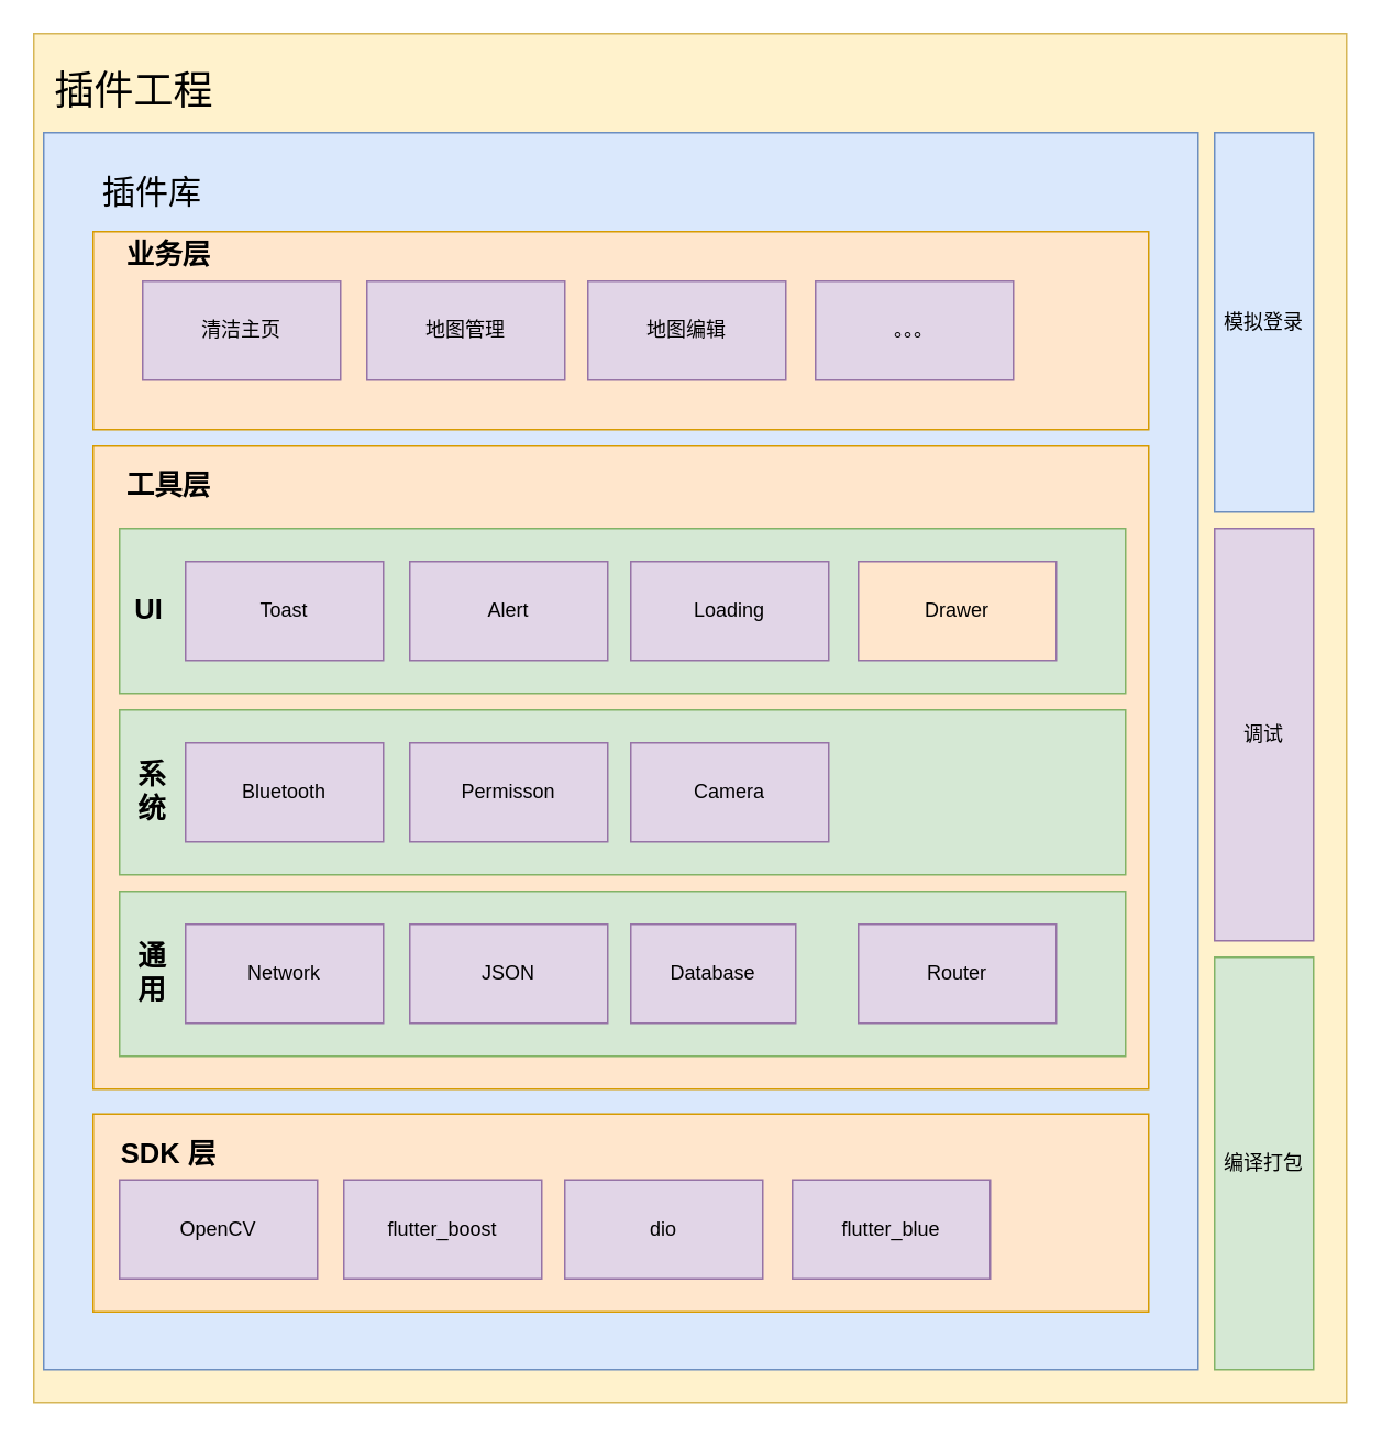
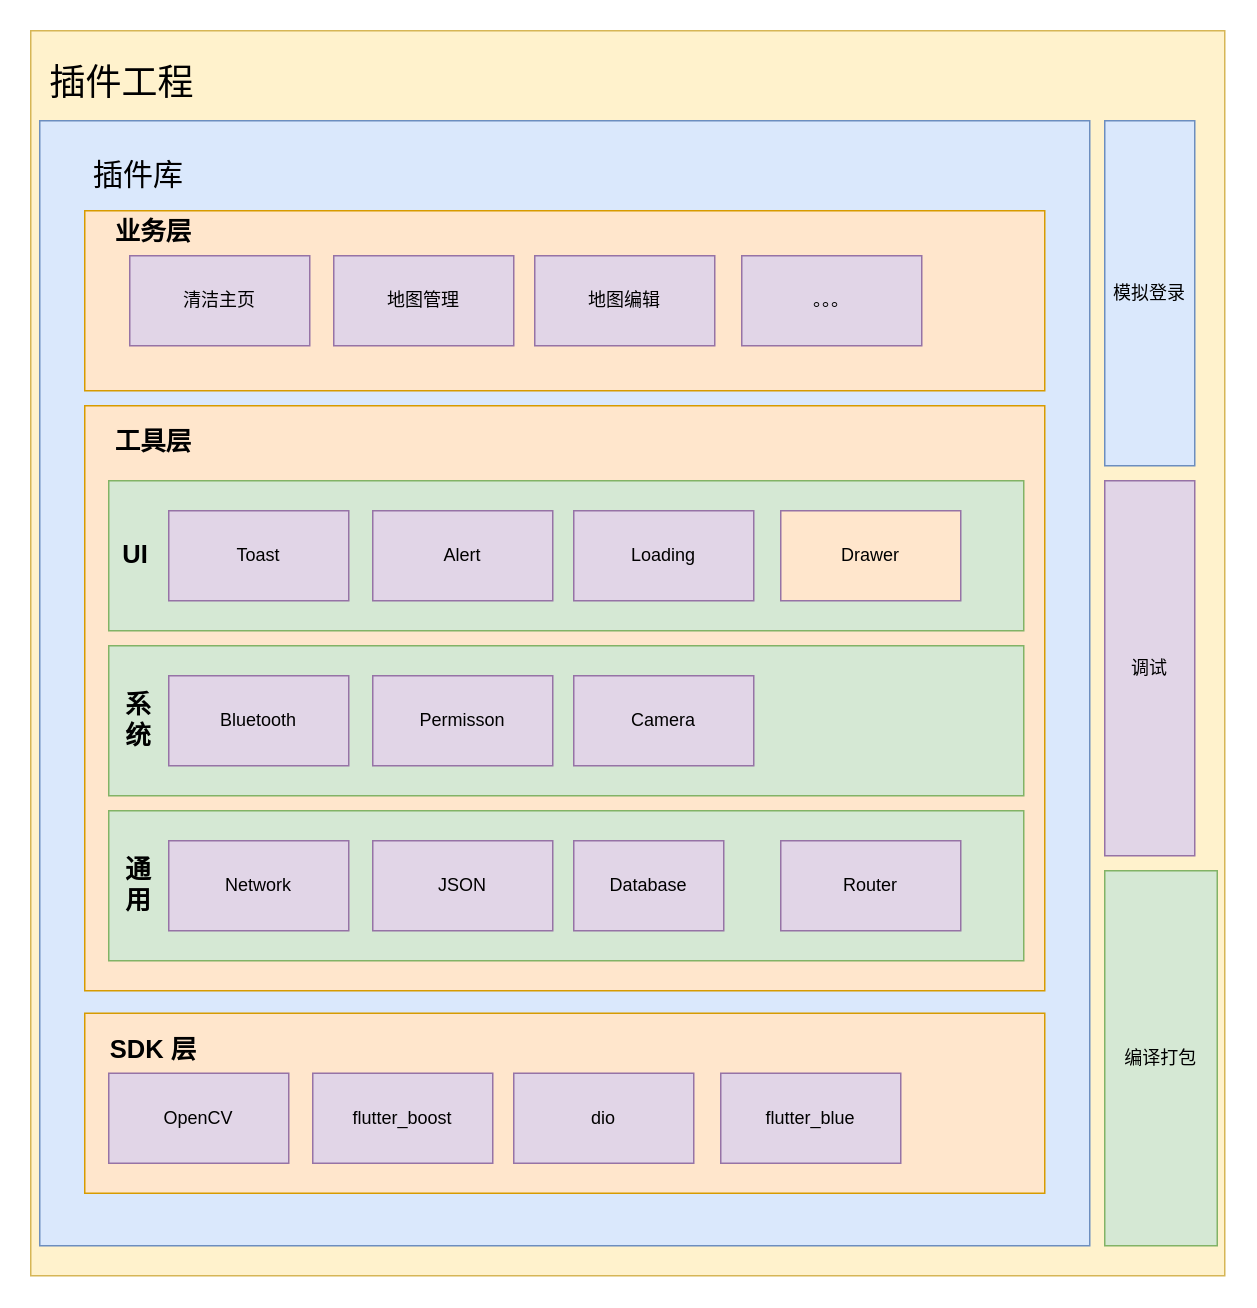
  <mxCell id="0" />
  <mxCell id="1" parent="0" />
  <mxCell id="2" value="" style="rounded=0;whiteSpace=wrap;html=1;fillColor=#fff2cc;strokeColor=#d6b656;" vertex="1" parent="1"><mxGeometry x="20" y="20" width="796" height="830" as="geometry" /></mxCell>
  <mxCell id="3" value="" style="rounded=0;whiteSpace=wrap;html=1;fillColor=#dae8fc;strokeColor=#6c8ebf;" parent="1" vertex="1"><mxGeometry x="26" y="80" width="700" height="750" as="geometry" /></mxCell>
  <mxCell id="4" value="" style="rounded=0;whiteSpace=wrap;html=1;fillColor=#ffe6cc;strokeColor=#d79b00;" parent="1" vertex="1"><mxGeometry x="56" y="270" width="640" height="390" as="geometry" /></mxCell>
  <mxCell id="5" value="" style="rounded=0;whiteSpace=wrap;html=1;fillColor=#d5e8d4;strokeColor=#82b366;" parent="1" vertex="1"><mxGeometry x="72" y="540" width="610" height="100" as="geometry" /></mxCell>
  <mxCell id="6" value="" style="rounded=0;whiteSpace=wrap;html=1;fillColor=#ffe6cc;strokeColor=#d79b00;" parent="1" vertex="1"><mxGeometry x="56" y="675" width="640" height="120" as="geometry" /></mxCell>
  <mxCell id="7" value="OpenCV" style="rounded=0;whiteSpace=wrap;html=1;fillColor=#e1d5e7;strokeColor=#9673a6;" parent="1" vertex="1"><mxGeometry x="72" y="715" width="120" height="60" as="geometry" /></mxCell>
  <mxCell id="8" value="flutter_boost" style="rounded=0;whiteSpace=wrap;html=1;fillColor=#e1d5e7;strokeColor=#9673a6;" parent="1" vertex="1"><mxGeometry x="208" y="715" width="120" height="60" as="geometry" /></mxCell>
  <mxCell id="9" value="&lt;font style=&quot;font-size: 17px;&quot;&gt;&lt;b&gt;SDK 层&lt;/b&gt;&lt;/font&gt;" style="text;html=1;align=center;verticalAlign=middle;whiteSpace=wrap;rounded=0;" parent="1" vertex="1"><mxGeometry x="72" y="685" width="60" height="30" as="geometry" /></mxCell>
  <mxCell id="10" value="插件库" style="text;html=1;align=center;verticalAlign=middle;whiteSpace=wrap;rounded=0;fontSize=20;" parent="1" vertex="1"><mxGeometry x="32" y="100" width="120" height="30" as="geometry" /></mxCell>
  <mxCell id="11" value="dio" style="rounded=0;whiteSpace=wrap;html=1;fillColor=#e1d5e7;strokeColor=#9673a6;" parent="1" vertex="1"><mxGeometry x="342" y="715" width="120" height="60" as="geometry" /></mxCell>
  <mxCell id="12" value="flutter_blue" style="rounded=0;whiteSpace=wrap;html=1;fillColor=#e1d5e7;strokeColor=#9673a6;" parent="1" vertex="1"><mxGeometry x="480" y="715" width="120" height="60" as="geometry" /></mxCell>
  <mxCell id="13" value="Network" style="rounded=0;whiteSpace=wrap;html=1;fillColor=#e1d5e7;strokeColor=#9673a6;" parent="1" vertex="1"><mxGeometry x="112" y="560" width="120" height="60" as="geometry" /></mxCell>
  <mxCell id="14" value="JSON" style="rounded=0;whiteSpace=wrap;html=1;fillColor=#e1d5e7;strokeColor=#9673a6;" parent="1" vertex="1"><mxGeometry x="248" y="560" width="120" height="60" as="geometry" /></mxCell>
  <mxCell id="15" value="&lt;font style=&quot;font-size: 17px;&quot;&gt;&lt;b&gt;工具层&lt;/b&gt;&lt;/font&gt;" style="text;html=1;align=center;verticalAlign=middle;whiteSpace=wrap;rounded=0;" parent="1" vertex="1"><mxGeometry x="72" y="280" width="60" height="30" as="geometry" /></mxCell>
  <mxCell id="16" value="Database" style="rounded=0;whiteSpace=wrap;html=1;fillColor=#e1d5e7;strokeColor=#9673a6;" parent="1" vertex="1"><mxGeometry x="382" y="560" width="100" height="60" as="geometry" /></mxCell>
  <mxCell id="17" value="Router" style="rounded=0;whiteSpace=wrap;html=1;fillColor=#e1d5e7;strokeColor=#9673a6;" parent="1" vertex="1"><mxGeometry x="520" y="560" width="120" height="60" as="geometry" /></mxCell>
  <mxCell id="18" value="" style="rounded=0;whiteSpace=wrap;html=1;fillColor=#ffe6cc;strokeColor=#d79b00;" parent="1" vertex="1"><mxGeometry x="56" y="140" width="640" height="120" as="geometry" /></mxCell>
  <mxCell id="19" value="清洁主页" style="rounded=0;whiteSpace=wrap;html=1;fillColor=#e1d5e7;strokeColor=#9673a6;" parent="1" vertex="1"><mxGeometry x="86" y="170" width="120" height="60" as="geometry" /></mxCell>
  <mxCell id="20" value="地图管理" style="rounded=0;whiteSpace=wrap;html=1;fillColor=#e1d5e7;strokeColor=#9673a6;" parent="1" vertex="1"><mxGeometry x="222" y="170" width="120" height="60" as="geometry" /></mxCell>
  <mxCell id="21" value="地图编辑" style="rounded=0;whiteSpace=wrap;html=1;fillColor=#e1d5e7;strokeColor=#9673a6;" parent="1" vertex="1"><mxGeometry x="356" y="170" width="120" height="60" as="geometry" /></mxCell>
  <mxCell id="22" value="。。。" style="rounded=0;whiteSpace=wrap;html=1;fillColor=#e1d5e7;strokeColor=#9673a6;" parent="1" vertex="1"><mxGeometry x="494" y="170" width="120" height="60" as="geometry" /></mxCell>
  <mxCell id="23" value="" style="rounded=0;whiteSpace=wrap;html=1;fillColor=#d5e8d4;strokeColor=#82b366;" parent="1" vertex="1"><mxGeometry x="72" y="430" width="610" height="100" as="geometry" /></mxCell>
  <mxCell id="24" value="Bluetooth" style="rounded=0;whiteSpace=wrap;html=1;fillColor=#e1d5e7;strokeColor=#9673a6;" parent="1" vertex="1"><mxGeometry x="112" y="450" width="120" height="60" as="geometry" /></mxCell>
  <mxCell id="25" value="Permisson" style="rounded=0;whiteSpace=wrap;html=1;fillColor=#e1d5e7;strokeColor=#9673a6;" parent="1" vertex="1"><mxGeometry x="248" y="450" width="120" height="60" as="geometry" /></mxCell>
  <mxCell id="26" value="Camera" style="rounded=0;whiteSpace=wrap;html=1;fillColor=#e1d5e7;strokeColor=#9673a6;" parent="1" vertex="1"><mxGeometry x="382" y="450" width="120" height="60" as="geometry" /></mxCell>
  <mxCell id="27" value="" style="rounded=0;whiteSpace=wrap;html=1;fillColor=#d5e8d4;strokeColor=#82b366;" parent="1" vertex="1"><mxGeometry x="72" y="320" width="610" height="100" as="geometry" /></mxCell>
  <mxCell id="28" value="Toast" style="rounded=0;whiteSpace=wrap;html=1;fillColor=#e1d5e7;strokeColor=#9673a6;" parent="1" vertex="1"><mxGeometry x="112" y="340" width="120" height="60" as="geometry" /></mxCell>
  <mxCell id="29" value="Alert" style="rounded=0;whiteSpace=wrap;html=1;fillColor=#e1d5e7;strokeColor=#9673a6;" parent="1" vertex="1"><mxGeometry x="248" y="340" width="120" height="60" as="geometry" /></mxCell>
  <mxCell id="30" value="Loading" style="rounded=0;whiteSpace=wrap;html=1;fillColor=#e1d5e7;strokeColor=#9673a6;" parent="1" vertex="1"><mxGeometry x="382" y="340" width="120" height="60" as="geometry" /></mxCell>
  <mxCell id="31" value="Drawer" style="rounded=0;whiteSpace=wrap;html=1;fillColor=#ffe6cc;strokeColor=#9673a6;" parent="1" vertex="1"><mxGeometry x="520" y="340" width="120" height="60" as="geometry" /></mxCell>
  <mxCell id="32" value="&lt;font style=&quot;font-size: 17px;&quot;&gt;&lt;b&gt;UI&lt;/b&gt;&lt;/font&gt;" style="text;html=1;align=center;verticalAlign=middle;whiteSpace=wrap;rounded=0;" parent="1" vertex="1"><mxGeometry x="60" y="355" width="60" height="30" as="geometry" /></mxCell>
  <mxCell id="33" value="&lt;font style=&quot;font-size: 17px;&quot;&gt;&lt;b&gt;系&lt;/b&gt;&lt;/font&gt;&lt;div&gt;&lt;font style=&quot;font-size: 17px;&quot;&gt;&lt;b&gt;统&lt;/b&gt;&lt;/font&gt;&lt;/div&gt;" style="text;html=1;align=center;verticalAlign=middle;whiteSpace=wrap;rounded=0;" parent="1" vertex="1"><mxGeometry x="62" y="465" width="60" height="30" as="geometry" /></mxCell>
  <mxCell id="34" value="&lt;span style=&quot;font-size: 17px;&quot;&gt;&lt;b&gt;通&lt;/b&gt;&lt;/span&gt;&lt;div&gt;&lt;span style=&quot;font-size: 17px;&quot;&gt;&lt;b&gt;用&lt;/b&gt;&lt;/span&gt;&lt;/div&gt;" style="text;html=1;align=center;verticalAlign=middle;whiteSpace=wrap;rounded=0;" parent="1" vertex="1"><mxGeometry x="62" y="575" width="60" height="30" as="geometry" /></mxCell>
  <mxCell id="35" value="&lt;font style=&quot;font-size: 17px;&quot;&gt;&lt;b&gt;业务层&lt;/b&gt;&lt;/font&gt;" style="text;html=1;align=center;verticalAlign=middle;whiteSpace=wrap;rounded=0;" parent="1" vertex="1"><mxGeometry x="72" y="140" width="60" height="30" as="geometry" /></mxCell>
  <mxCell id="36" value="调试" style="rounded=0;whiteSpace=wrap;html=1;fillColor=#e1d5e7;strokeColor=#9673a6;" vertex="1" parent="1"><mxGeometry x="736" y="320" width="60" height="250" as="geometry" /></mxCell>
- <mxCell id="37" value="编译打包" style="rounded=0;whiteSpace=wrap;html=1;fillColor=#d5e8d4;strokeColor=#82b366;" vertex="1" parent="1"><mxGeometry x="736" y="580" width="60" height="250" as="geometry" /></mxCell>
+ <mxCell id="37" value="编译打包" style="rounded=0;whiteSpace=wrap;html=1;fillColor=#d5e8d4;strokeColor=#82b366;" vertex="1" parent="1"><mxGeometry x="736" y="580" width="75" height="250" as="geometry" /></mxCell>
  <mxCell id="38" value="插件工程" style="text;html=1;align=center;verticalAlign=middle;whiteSpace=wrap;rounded=0;fontSize=24;" vertex="1" parent="1"><mxGeometry x="26" y="40" width="110" height="30" as="geometry" /></mxCell>
  <mxCell id="39" value="模拟登录" style="rounded=0;whiteSpace=wrap;html=1;fillColor=#dae8fc;strokeColor=#6c8ebf;" vertex="1" parent="1"><mxGeometry x="736" y="80" width="60" height="230" as="geometry" /></mxCell>
